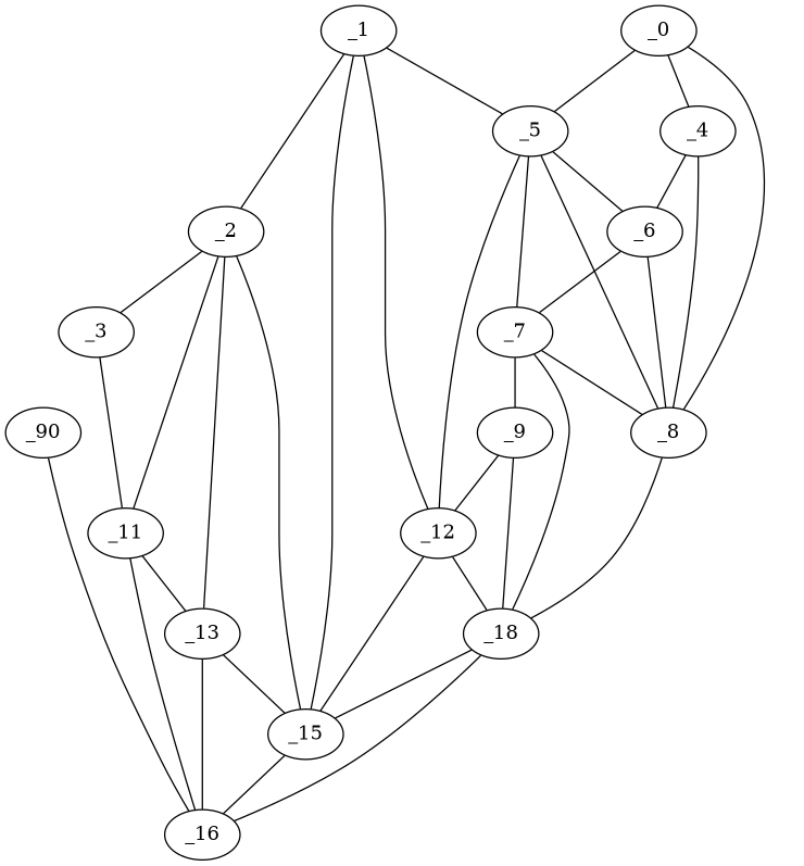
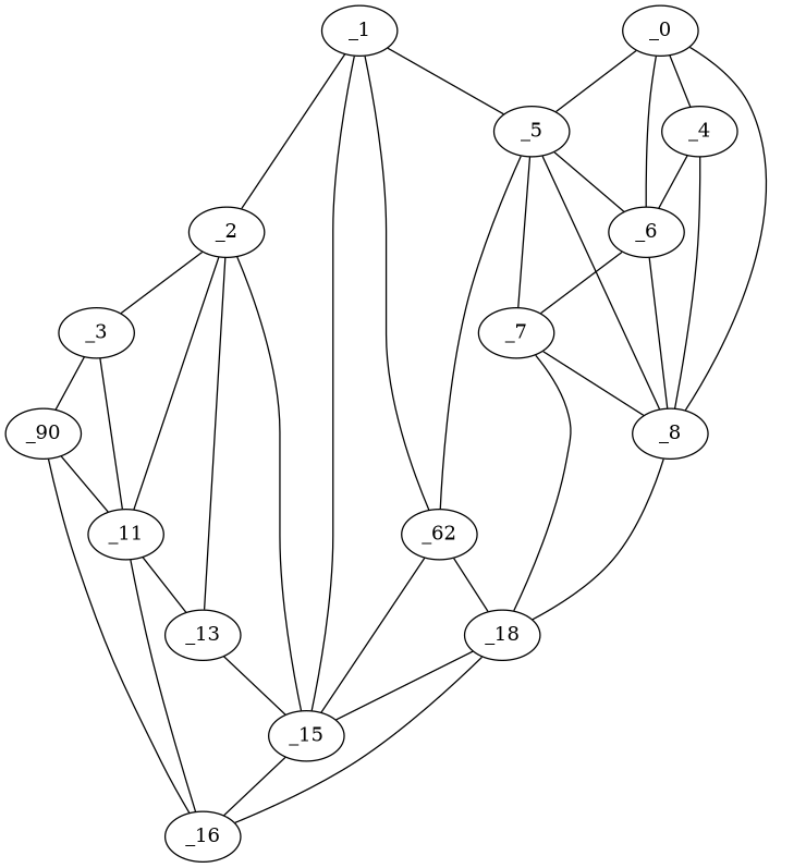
  graph {
    node [x=78 y=24]
    edge [valence=2]
    _0 [x=40 y=121]
    _4 [x=66 y=109]
    _5 [x=67 y=87]
    _6 [x=68 y=100]
    _8 [x=76 y=105]
    _1 [x=41 y=33]
    _2 [x=53]
-   _12 [x=80 y=75]
+   _12 [x=80 y=75 label=_62]
    _15 [x=88 y=41]
    _7 [x=75 y=97]
    n11 [label=_18 x=87 y=68]
    _3 [x=56 y=5]
    _11 [y=13]
    _13 [x=81 y=19]
    n15 [label=_90 y=5]
    _16 [x=90]
-   _9 [x=77 y=83]
    _0 -- _4 [valence=1]
    _0 -- _5 [valence=1]
+   _0 -- _6
    _0 -- _8 [valence=1]
    _4 -- _6
    _4 -- _8
    _5 -- _6
    _5 -- _8
    _5 -- _12
    _5 -- _7
    _6 -- _8 [valence=1]
    _6 -- _7
    _8 -- n11 [valence=1]
    _1 -- _5 [valence=1]
    _1 -- _2 [valence=1]
    _1 -- _12
    _1 -- _15
    _2 -- _15
    _2 -- _3
    _2 -- _11 [valence=1]
    _2 -- _13 [valence=1]
    _12 -- _15
    _12 -- n11
    _15 -- _16
    _7 -- _8
    _7 -- n11
-   _7 -- _9 [valence=1]
    n11 -- _15
    n11 -- _16 [valence=1]
    _3 -- _11
+   _3 -- n15 [valence=1]
    _11 -- _13
    _11 -- _16
    _13 -- _15
-   _13 -- _16 [valence=1]
+   n15 -- _11
    n15 -- _16 [valence=1]
-   _9 -- _12 [valence=1]
-   _9 -- n11
  }
